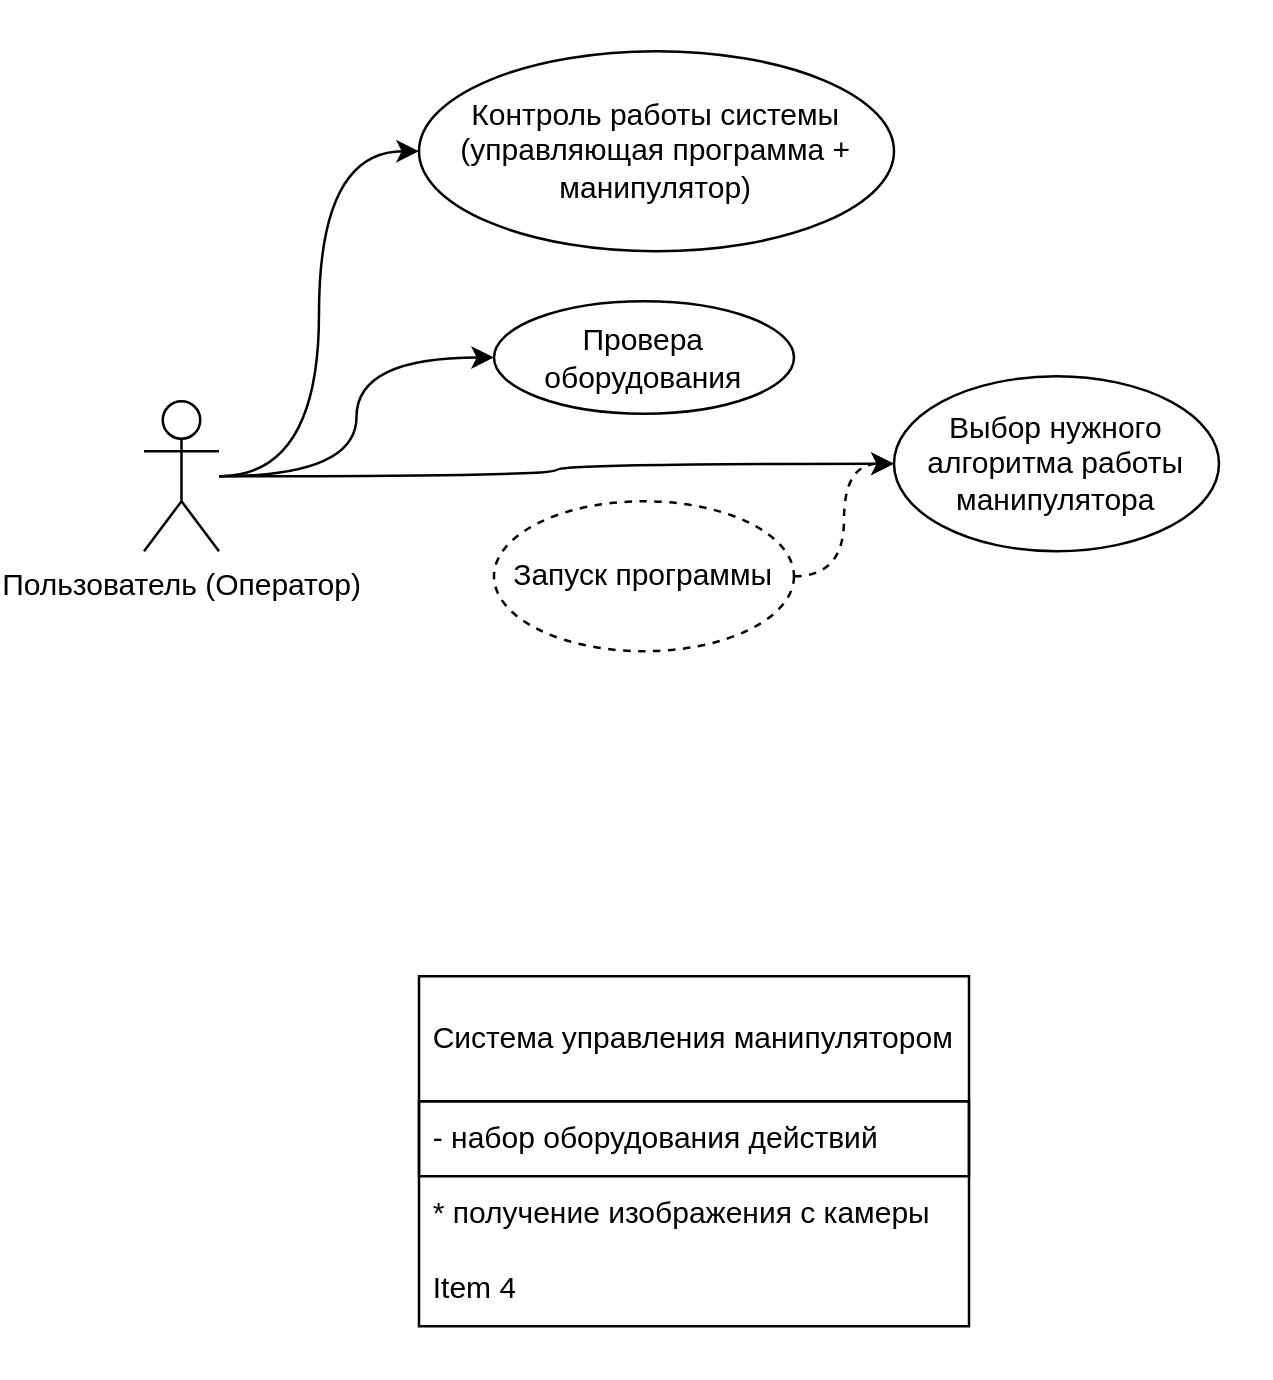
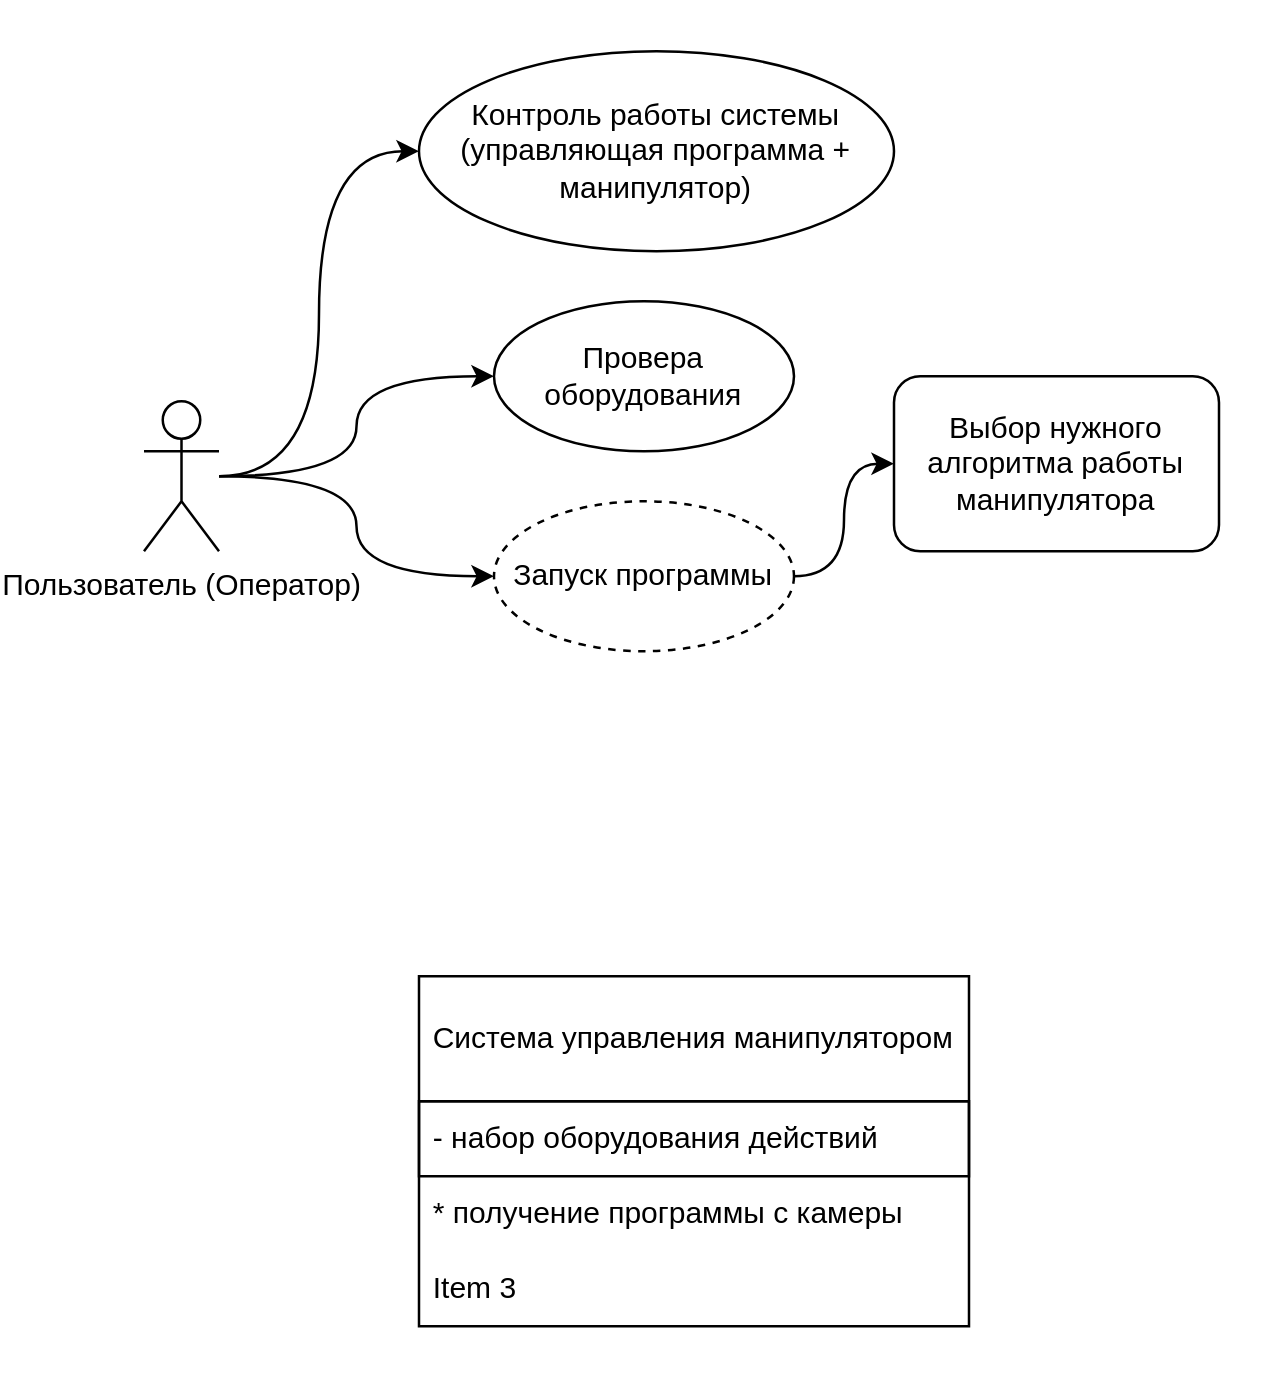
  <mxCell id="0" />
  <mxCell id="1" parent="0" />
  <mxCell id="2" style="edgeStyle=orthogonalEdgeStyle;rounded=0;orthogonalLoop=1;jettySize=auto;html=1;entryX=0;entryY=0.5;entryDx=0;entryDy=0;curved=1;" parent="1" source="5" target="8" edge="1"><mxGeometry relative="1" as="geometry" /></mxCell>
- <mxCell id="3" style="edgeStyle=orthogonalEdgeStyle;rounded=0;orthogonalLoop=1;jettySize=auto;html=1;curved=1;" parent="1" source="5" target="9" edge="1"><mxGeometry relative="1" as="geometry" /></mxCell>
+ <mxCell id="3" style="edgeStyle=orthogonalEdgeStyle;rounded=0;orthogonalLoop=1;jettySize=auto;html=1;entryX=0;entryY=0.5;entryDx=0;entryDy=0;curved=1;" parent="1" source="5" target="7" edge="1"><mxGeometry relative="1" as="geometry" /></mxCell>
  <mxCell id="4" style="edgeStyle=orthogonalEdgeStyle;rounded=0;orthogonalLoop=1;jettySize=auto;html=1;entryX=0;entryY=0.5;entryDx=0;entryDy=0;curved=1;" parent="1" source="5" target="10" edge="1"><mxGeometry relative="1" as="geometry" /></mxCell>
  <mxCell id="5" value="Пользователь (Оператор)" style="shape=umlActor;verticalLabelPosition=bottom;verticalAlign=top;html=1;outlineConnect=0;" parent="1" vertex="1"><mxGeometry x="20" y="160" width="30" height="60" as="geometry" /></mxCell>
- <mxCell id="6" style="edgeStyle=orthogonalEdgeStyle;rounded=0;orthogonalLoop=1;jettySize=auto;html=1;entryX=0;entryY=0.5;entryDx=0;entryDy=0;curved=1;dashed=1;" parent="1" source="7" target="9" edge="1"><mxGeometry relative="1" as="geometry" /></mxCell>
+ <mxCell id="6" style="edgeStyle=orthogonalEdgeStyle;rounded=0;orthogonalLoop=1;jettySize=auto;html=1;entryX=0;entryY=0.5;entryDx=0;entryDy=0;curved=1;" parent="1" source="7" target="9" edge="1"><mxGeometry relative="1" as="geometry" /></mxCell>
  <mxCell id="7" value="Запуск программы" style="ellipse;whiteSpace=wrap;html=1;dashed=1;" parent="1" vertex="1"><mxGeometry x="160" y="200" width="120" height="60" as="geometry" /></mxCell>
- <mxCell id="8" value="Провера оборудования" style="ellipse;whiteSpace=wrap;html=1;" parent="1" vertex="1"><mxGeometry x="160" y="120" width="120" height="45" as="geometry" /></mxCell>
- <mxCell id="9" value="Выбор нужного алгоритма работы манипулятора" style="ellipse;whiteSpace=wrap;html=1;" parent="1" vertex="1"><mxGeometry x="320" y="150" width="130" height="70" as="geometry" /></mxCell>
+ <mxCell id="8" value="Провера оборудования" style="ellipse;whiteSpace=wrap;html=1;" parent="1" vertex="1"><mxGeometry x="160" y="120" width="120" height="60" as="geometry" /></mxCell>
+ <mxCell id="9" value="Выбор нужного алгоритма работы манипулятора" style="whiteSpace=wrap;html=1;rounded=1;" parent="1" vertex="1"><mxGeometry x="320" y="150" width="130" height="70" as="geometry" /></mxCell>
  <mxCell id="10" value="Контроль работы системы (управляющая программа + манипулятор)" style="ellipse;whiteSpace=wrap;html=1;" parent="1" vertex="1"><mxGeometry x="130" y="20" width="190" height="80" as="geometry" /></mxCell>
  <mxCell id="11" value="Система управления манипулятором" style="swimlane;fontStyle=0;childLayout=stackLayout;horizontal=1;startSize=50;horizontalStack=0;resizeParent=1;resizeParentMax=0;resizeLast=0;collapsible=1;marginBottom=0;whiteSpace=wrap;html=1;" parent="1" vertex="1"><mxGeometry x="130" y="390" width="220" height="140" as="geometry" /></mxCell>
  <mxCell id="12" value="- набор оборудования действий" style="text;strokeColor=default;fillColor=none;align=left;verticalAlign=middle;spacingLeft=4;spacingRight=4;overflow=hidden;points=[[0,0.5],[1,0.5]];portConstraint=eastwest;rotatable=0;whiteSpace=wrap;html=1;" parent="11" vertex="1"><mxGeometry y="50" width="220" height="30" as="geometry" /></mxCell>
- <mxCell id="13" value="* получение изображения с камеры" style="text;strokeColor=none;fillColor=none;align=left;verticalAlign=middle;spacingLeft=4;spacingRight=4;overflow=hidden;points=[[0,0.5],[1,0.5]];portConstraint=eastwest;rotatable=0;whiteSpace=wrap;html=1;" parent="11" vertex="1"><mxGeometry y="80" width="220" height="30" as="geometry" /></mxCell>
- <mxCell id="14" value="Item 4" style="text;strokeColor=none;fillColor=none;align=left;verticalAlign=middle;spacingLeft=4;spacingRight=4;overflow=hidden;points=[[0,0.5],[1,0.5]];portConstraint=eastwest;rotatable=0;whiteSpace=wrap;html=1;" parent="11" vertex="1"><mxGeometry y="110" width="220" height="30" as="geometry" /></mxCell>
+ <mxCell id="13" value="* получение программы с камеры" style="text;strokeColor=none;fillColor=none;align=left;verticalAlign=middle;spacingLeft=4;spacingRight=4;overflow=hidden;points=[[0,0.5],[1,0.5]];portConstraint=eastwest;rotatable=0;whiteSpace=wrap;html=1;" parent="11" vertex="1"><mxGeometry y="80" width="220" height="30" as="geometry" /></mxCell>
+ <mxCell id="14" value="Item 3" style="text;strokeColor=none;fillColor=none;align=left;verticalAlign=middle;spacingLeft=4;spacingRight=4;overflow=hidden;points=[[0,0.5],[1,0.5]];portConstraint=eastwest;rotatable=0;whiteSpace=wrap;html=1;" parent="11" vertex="1"><mxGeometry y="110" width="220" height="30" as="geometry" /></mxCell>
